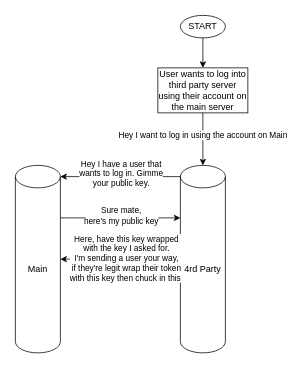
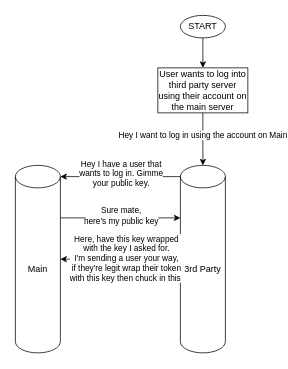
  <mxCell id="0" />
  <mxCell id="1" parent="0" />
- <mxCell id="2" value="4rd Party" style="shape=cylinder3;whiteSpace=wrap;html=1;boundedLbl=1;backgroundOutline=1;size=15;" vertex="1" parent="1"><mxGeometry x="240" y="220" width="60" height="250" as="geometry" /></mxCell>
+ <mxCell id="2" value="3rd Party" style="shape=cylinder3;whiteSpace=wrap;html=1;boundedLbl=1;backgroundOutline=1;size=15;" vertex="1" parent="1"><mxGeometry x="240" y="220" width="60" height="250" as="geometry" /></mxCell>
  <mxCell id="3" value="Main" style="shape=cylinder3;whiteSpace=wrap;html=1;boundedLbl=1;backgroundOutline=1;size=15;" vertex="1" parent="1"><mxGeometry x="20" y="220" width="60" height="250" as="geometry" /></mxCell>
  <mxCell id="4" value="" style="edgeStyle=orthogonalEdgeStyle;rounded=0;orthogonalLoop=1;jettySize=auto;html=1;" edge="1" parent="1" source="5" target="8"><mxGeometry relative="1" as="geometry" /></mxCell>
  <mxCell id="5" value="START" style="ellipse;whiteSpace=wrap;html=1;" vertex="1" parent="1"><mxGeometry x="240" y="20" width="60" height="30" as="geometry" /></mxCell>
  <mxCell id="6" value="" style="edgeStyle=orthogonalEdgeStyle;rounded=0;orthogonalLoop=1;jettySize=auto;html=1;" edge="1" parent="1" source="8" target="2"><mxGeometry relative="1" as="geometry" /></mxCell>
  <mxCell id="7" value="Hey I want to log in using the account on Main" style="edgeLabel;html=1;align=center;verticalAlign=middle;resizable=0;points=[];" vertex="1" connectable="0" parent="6"><mxGeometry x="-0.171" y="-1" relative="1" as="geometry"><mxPoint as="offset" /></mxGeometry></mxCell>
  <mxCell id="8" value="User wants to log into third party server using their account on the main server" style="rounded=0;whiteSpace=wrap;html=1;" vertex="1" parent="1"><mxGeometry x="210" y="90" width="120" height="60" as="geometry" /></mxCell>
  <mxCell id="9" style="edgeStyle=orthogonalEdgeStyle;rounded=0;orthogonalLoop=1;jettySize=auto;html=1;exitX=0;exitY=0;exitDx=0;exitDy=15;exitPerimeter=0;entryX=1;entryY=0;entryDx=0;entryDy=15;entryPerimeter=0;" edge="1" parent="1" source="2" target="3"><mxGeometry relative="1" as="geometry" /></mxCell>
  <mxCell id="10" value="Hey I have a user that&lt;br&gt;wants to log in. Gimme&lt;br&gt;your public key." style="edgeLabel;html=1;align=center;verticalAlign=middle;resizable=0;points=[];" vertex="1" connectable="0" parent="9"><mxGeometry x="0.157" y="3" relative="1" as="geometry"><mxPoint x="13" y="-8" as="offset" /></mxGeometry></mxCell>
  <mxCell id="11" style="edgeStyle=orthogonalEdgeStyle;rounded=0;orthogonalLoop=1;jettySize=auto;html=1;exitX=1;exitY=0;exitDx=0;exitDy=70;exitPerimeter=0;entryX=0;entryY=0;entryDx=0;entryDy=70;entryPerimeter=0;" edge="1" parent="1" source="3" target="2"><mxGeometry relative="1" as="geometry" /></mxCell>
  <mxCell id="12" value="Sure mate, &lt;br&gt;here's my public key" style="edgeLabel;html=1;align=center;verticalAlign=middle;resizable=0;points=[];" vertex="1" connectable="0" parent="11"><mxGeometry x="-0.253" y="4" relative="1" as="geometry"><mxPoint x="20" as="offset" /></mxGeometry></mxCell>
  <mxCell id="13" style="edgeStyle=orthogonalEdgeStyle;rounded=0;orthogonalLoop=1;jettySize=auto;html=1;exitX=0;exitY=0.5;exitDx=0;exitDy=0;exitPerimeter=0;entryX=1;entryY=0.5;entryDx=0;entryDy=0;entryPerimeter=0;" edge="1" parent="1" source="2" target="3"><mxGeometry relative="1" as="geometry" /></mxCell>
  <mxCell id="14" value="Here, have this key wrapped&lt;br&gt;with the key I asked for.&lt;br&gt;I'm sending a user your way,&lt;br&gt;if they're legit wrap their token&lt;br&gt;with this key then chuck in this&amp;nbsp;" style="edgeLabel;html=1;align=center;verticalAlign=middle;resizable=0;points=[];" vertex="1" connectable="0" parent="13"><mxGeometry x="-0.085" y="-2" relative="1" as="geometry"><mxPoint as="offset" /></mxGeometry></mxCell>
